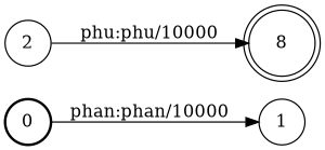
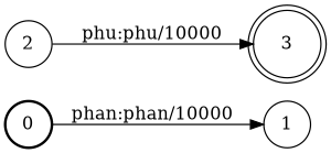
  digraph {
    nodesep=0.25
    rankdir=LR
    ranksep=0.4
    node [fontsize=14 shape=circle style=solid]
    edge [fontsize=14]
    n1 [label=0 style=bold]
    n2 [label=1]
    n3 [label=2]
-   n4 [label=8 shape=doublecircle]
+   n4 [label=3 shape=doublecircle]
    n1 -> n2 [label="phan:phan/10000"]
    n3 -> n4 [label="phu:phu/10000"]
  }
